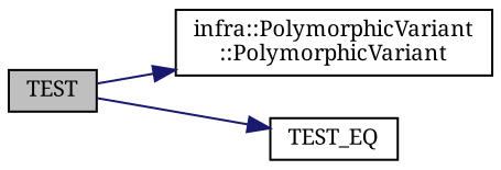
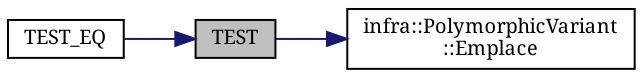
  digraph {
    fontname="Noto Serif"
    rankdir=LR
    node [color=black fillcolor=white fontname="Noto Serif" fontsize=10 shape=record style=filled]
    edge [color=midnightblue fontname="Noto Serif" fontsize=10 labelfontname=Helvetica labelfontsize=10 style=solid]
    n1 [fillcolor=grey75 fontcolor=black height=0.2 label=TEST width=0.4]
-   n2 [height=0.2 label="infra::PolymorphicVariant\l::PolymorphicVariant" width=0.4]
+   n2 [height=0.2 label="infra::PolymorphicVariant\l::Emplace" width=0.4]
    n3 [height=0.2 label=TEST_EQ width=0.4]
    n1 -> n2
-   n1 -> n3
+   n3 -> n1
  }
